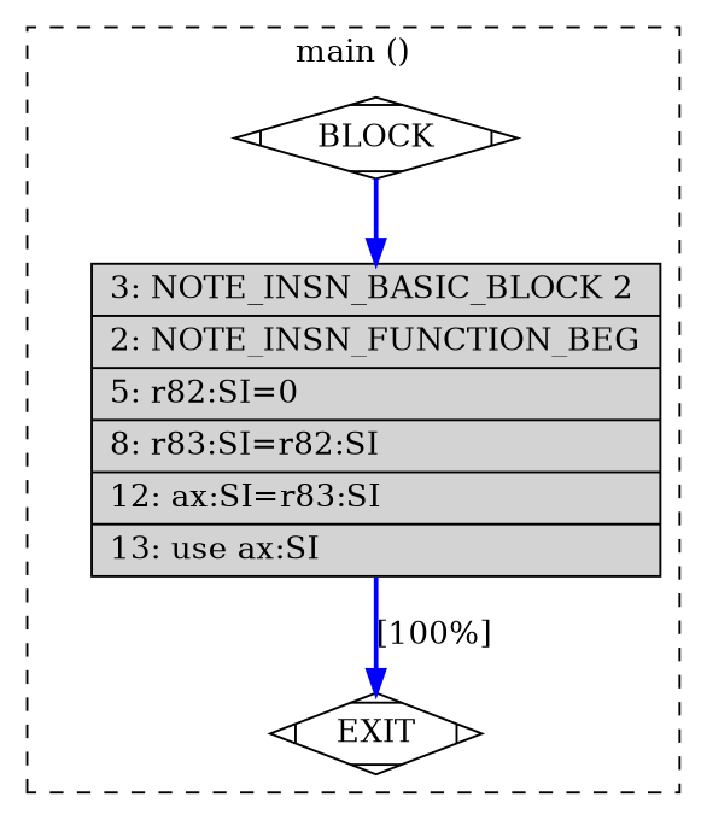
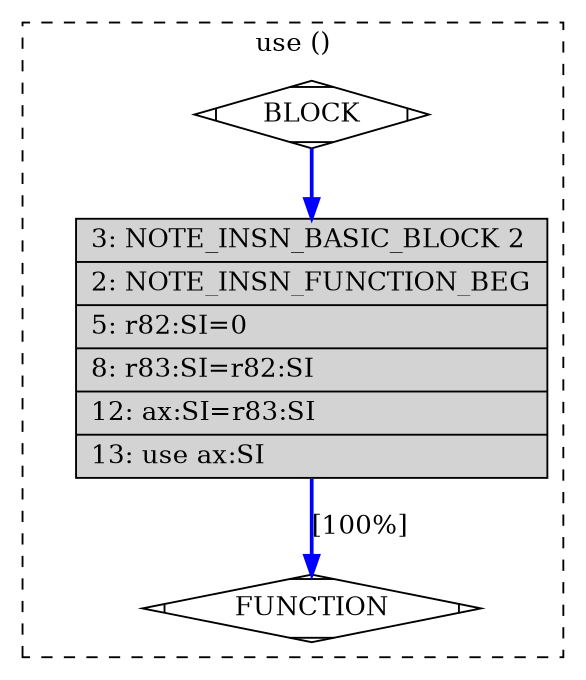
  digraph {
    node [fillcolor=white shape=Mdiamond style=filled]
    edge [constraint=true headport=n style="solid,bold" tailport=s color=blue weight=100]
    n1 [label=BLOCK]
-   n2 [label=EXIT]
+   n2 [label=FUNCTION]
    n3 [fillcolor=lightgrey label="{\ \ \ \ 3:\ NOTE_INSN_BASIC_BLOCK\ 2\l|\ \ \ \ 2:\ NOTE_INSN_FUNCTION_BEG\l|\ \ \ \ 5:\ r82:SI=0\l|\ \ \ \ 8:\ r83:SI=r82:SI\l|\ \ \ 12:\ ax:SI=r83:SI\l|\ \ \ 13:\ use\ ax:SI\l}" shape=record]
    subgraph cluster_1 {
      color=black
-     label="main ()"
+     label="use ()"
      style=dashed
      n1
      n2
      n3
    }
    n1 -> n2 [style=invis color="" weight=""]
    n1 -> n3
    n3 -> n2 [label="[100%]"]
  }
